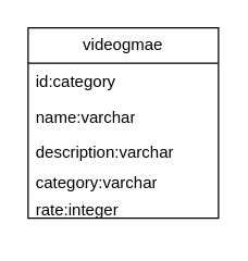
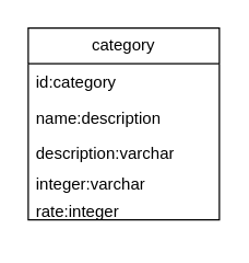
  <mxCell id="0" />
  <mxCell id="1" parent="0" />
- <mxCell id="2" value="videogmae" style="swimlane;fontStyle=0;childLayout=stackLayout;horizontal=1;startSize=26;fillColor=none;horizontalStack=0;resizeParent=1;resizeParentMax=0;resizeLast=0;collapsible=1;marginBottom=0;whiteSpace=wrap;html=1;" vertex="1" parent="1"><mxGeometry x="20" y="20" width="140" height="140" as="geometry" /></mxCell>
+ <mxCell id="2" value="category" style="swimlane;fontStyle=0;childLayout=stackLayout;horizontal=1;startSize=26;fillColor=none;horizontalStack=0;resizeParent=1;resizeParentMax=0;resizeLast=0;collapsible=1;marginBottom=0;whiteSpace=wrap;html=1;" vertex="1" parent="1"><mxGeometry x="20" y="20" width="140" height="140" as="geometry" /></mxCell>
  <mxCell id="3" value="id:category" style="text;strokeColor=none;fillColor=none;align=left;verticalAlign=top;spacingLeft=4;spacingRight=4;overflow=hidden;rotatable=0;points=[[0,0.5],[1,0.5]];portConstraint=eastwest;whiteSpace=wrap;html=1;" vertex="1" parent="2"><mxGeometry y="26" width="140" height="26" as="geometry" /></mxCell>
- <mxCell id="4" value="name:varchar" style="text;strokeColor=none;fillColor=none;align=left;verticalAlign=top;spacingLeft=4;spacingRight=4;overflow=hidden;rotatable=0;points=[[0,0.5],[1,0.5]];portConstraint=eastwest;whiteSpace=wrap;html=1;" vertex="1" parent="2"><mxGeometry y="52" width="140" height="26" as="geometry" /></mxCell>
+ <mxCell id="4" value="name:description" style="text;strokeColor=none;fillColor=none;align=left;verticalAlign=top;spacingLeft=4;spacingRight=4;overflow=hidden;rotatable=0;points=[[0,0.5],[1,0.5]];portConstraint=eastwest;whiteSpace=wrap;html=1;" vertex="1" parent="2"><mxGeometry y="52" width="140" height="26" as="geometry" /></mxCell>
  <mxCell id="5" value="description:varchar" style="text;strokeColor=none;fillColor=none;align=left;verticalAlign=top;spacingLeft=4;spacingRight=4;overflow=hidden;rotatable=0;points=[[0,0.5],[1,0.5]];portConstraint=eastwest;whiteSpace=wrap;html=1;" vertex="1" parent="2"><mxGeometry y="78" width="140" height="62" as="geometry" /></mxCell>
- <mxCell id="6" value="category:varchar" style="text;strokeColor=none;fillColor=none;align=left;verticalAlign=top;spacingLeft=4;spacingRight=4;overflow=hidden;rotatable=0;points=[[0,0.5],[1,0.5]];portConstraint=eastwest;whiteSpace=wrap;html=1;" vertex="1" parent="1"><mxGeometry x="20" y="120" width="140" height="50" as="geometry" /></mxCell>
+ <mxCell id="6" value="integer:varchar" style="text;strokeColor=none;fillColor=none;align=left;verticalAlign=top;spacingLeft=4;spacingRight=4;overflow=hidden;rotatable=0;points=[[0,0.5],[1,0.5]];portConstraint=eastwest;whiteSpace=wrap;html=1;" vertex="1" parent="1"><mxGeometry x="20" y="120" width="140" height="50" as="geometry" /></mxCell>
  <mxCell id="7" value="rate:integer" style="text;strokeColor=none;fillColor=none;align=left;verticalAlign=top;spacingLeft=4;spacingRight=4;overflow=hidden;rotatable=0;points=[[0,0.5],[1,0.5]];portConstraint=eastwest;whiteSpace=wrap;html=1;" vertex="1" parent="1"><mxGeometry x="20" y="140" width="140" height="20" as="geometry" /></mxCell>
